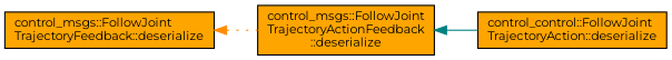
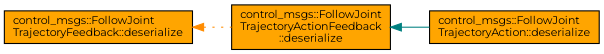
  digraph {
    rankdir=LR
    fontname=Montserrat
    node [color=black fillcolor=orange fontname=Montserrat fontsize=10 shape=record style=filled]
    edge [dir=back fontname=Montserrat fontsize=10 labelfontname=Helvetica labelfontsize=10]
    n1 [fontcolor=black height=0.2 label="control_msgs::FollowJoint\lTrajectoryFeedback::deserialize" width=0.4]
    n2 [height=0.2 label="control_msgs::FollowJoint\lTrajectoryActionFeedback\l::deserialize" width=0.4]
-   n3 [height=0.2 label="control_control::FollowJoint\lTrajectoryAction::deserialize" width=0.4]
+   n3 [height=0.2 label="control_msgs::FollowJoint\lTrajectoryAction::deserialize" width=0.4]
    n1 -> n2 [color=darkorange style=dotted]
    n2 -> n3 [color=teal style=solid]
  }
